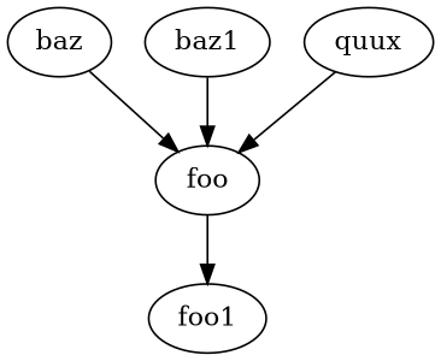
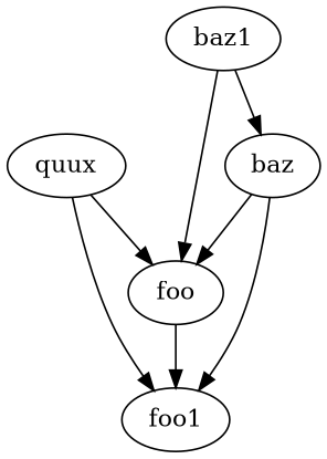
  digraph {
    baz
    foo
    foo1
    baz1
    quux
    baz -> foo
+   baz -> foo1
    foo -> foo1
+   baz1 -> baz
    baz1 -> foo
    quux -> foo
+   quux -> foo1
  }
